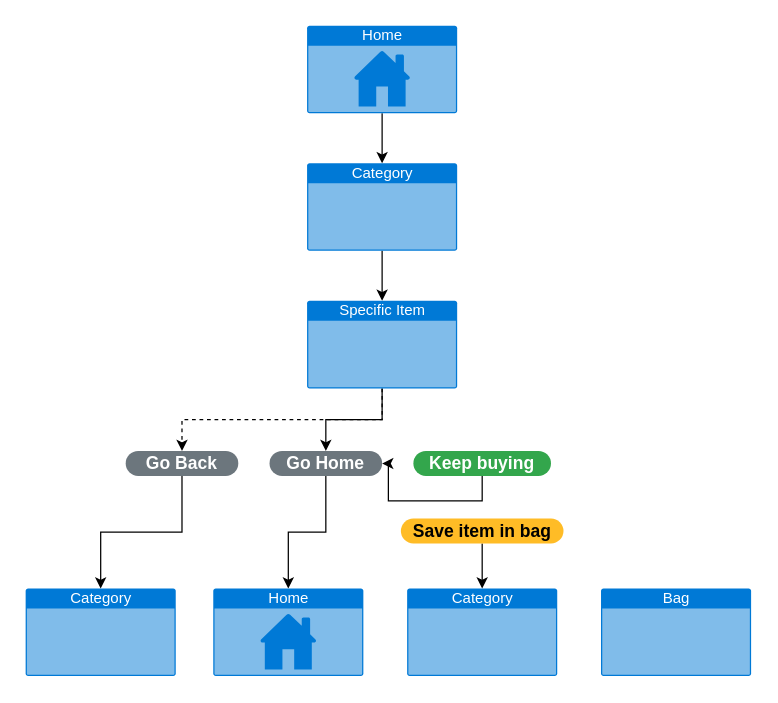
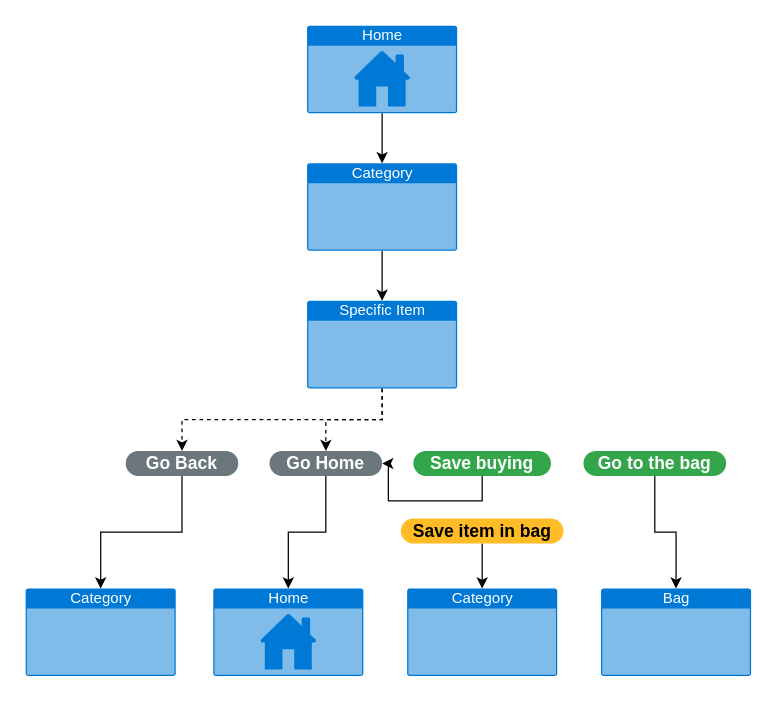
  <mxCell id="0" />
  <mxCell id="1" parent="0" />
  <mxCell id="2" style="edgeStyle=orthogonalEdgeStyle;rounded=0;orthogonalLoop=1;jettySize=auto;html=1;exitX=0.5;exitY=1;exitDx=0;exitDy=0;exitPerimeter=0;entryX=0.5;entryY=0;entryDx=0;entryDy=0;entryPerimeter=0;" parent="1" source="3" target="5" edge="1"><mxGeometry relative="1" as="geometry" /></mxCell>
  <mxCell id="3" value="Home" style="html=1;strokeColor=none;fillColor=#0079D6;labelPosition=center;verticalLabelPosition=middle;verticalAlign=top;align=center;fontSize=12;outlineConnect=0;spacingTop=-6;fontColor=#FFFFFF;shape=mxgraph.sitemap.home;" parent="1" vertex="1"><mxGeometry x="245" y="20" width="120" height="70" as="geometry" /></mxCell>
  <mxCell id="4" style="edgeStyle=orthogonalEdgeStyle;rounded=0;orthogonalLoop=1;jettySize=auto;html=1;exitX=0.5;exitY=1;exitDx=0;exitDy=0;exitPerimeter=0;entryX=0.5;entryY=0;entryDx=0;entryDy=0;entryPerimeter=0;" parent="1" source="5" target="8" edge="1"><mxGeometry relative="1" as="geometry" /></mxCell>
  <mxCell id="5" value="Category" style="html=1;strokeColor=none;fillColor=#0079D6;labelPosition=center;verticalLabelPosition=middle;verticalAlign=top;align=center;fontSize=12;outlineConnect=0;spacingTop=-6;fontColor=#FFFFFF;shape=mxgraph.sitemap.page;" parent="1" vertex="1"><mxGeometry x="245" y="130" width="120" height="70" as="geometry" /></mxCell>
  <mxCell id="6" style="edgeStyle=orthogonalEdgeStyle;rounded=0;orthogonalLoop=1;jettySize=auto;html=1;exitX=0.5;exitY=1;exitDx=0;exitDy=0;exitPerimeter=0;entryX=0.5;entryY=0;entryDx=0;entryDy=0;dashed=1;" parent="1" source="8" target="11" edge="1"><mxGeometry relative="1" as="geometry" /></mxCell>
- <mxCell id="7" style="edgeStyle=orthogonalEdgeStyle;rounded=0;orthogonalLoop=1;jettySize=auto;html=1;exitX=0.5;exitY=1;exitDx=0;exitDy=0;exitPerimeter=0;entryX=0.5;entryY=0;entryDx=0;entryDy=0;dashed=0;" parent="1" source="8" target="13" edge="1"><mxGeometry relative="1" as="geometry" /></mxCell>
+ <mxCell id="7" style="edgeStyle=orthogonalEdgeStyle;rounded=0;orthogonalLoop=1;jettySize=auto;html=1;exitX=0.5;exitY=1;exitDx=0;exitDy=0;exitPerimeter=0;entryX=0.5;entryY=0;entryDx=0;entryDy=0;dashed=1;" parent="1" source="8" target="13" edge="1"><mxGeometry relative="1" as="geometry" /></mxCell>
  <mxCell id="8" value="Specific Item" style="html=1;strokeColor=none;fillColor=#0079D6;labelPosition=center;verticalLabelPosition=middle;verticalAlign=top;align=center;fontSize=12;outlineConnect=0;spacingTop=-6;fontColor=#FFFFFF;shape=mxgraph.sitemap.page;" parent="1" vertex="1"><mxGeometry x="245" y="240" width="120" height="70" as="geometry" /></mxCell>
  <mxCell id="9" value="Category" style="html=1;strokeColor=none;fillColor=#0079D6;labelPosition=center;verticalLabelPosition=middle;verticalAlign=top;align=center;fontSize=12;outlineConnect=0;spacingTop=-6;fontColor=#FFFFFF;shape=mxgraph.sitemap.page;" parent="1" vertex="1"><mxGeometry x="20" y="470" width="120" height="70" as="geometry" /></mxCell>
  <mxCell id="10" style="edgeStyle=orthogonalEdgeStyle;rounded=0;orthogonalLoop=1;jettySize=auto;html=1;exitX=0.5;exitY=1;exitDx=0;exitDy=0;" parent="1" source="11" target="9" edge="1"><mxGeometry relative="1" as="geometry" /></mxCell>
  <mxCell id="11" value="Go Back" style="rounded=1;whiteSpace=wrap;html=1;arcSize=50;strokeColor=none;strokeWidth=1;fillColor=#6C767D;fontColor=#FFFFFF;whiteSpace=wrap;align=center;verticalAlign=middle;spacingLeft=0;fontStyle=1;fontSize=14;spacing=10;" parent="1" vertex="1"><mxGeometry x="100" y="360" width="90" height="20" as="geometry" /></mxCell>
  <mxCell id="12" style="edgeStyle=orthogonalEdgeStyle;rounded=0;orthogonalLoop=1;jettySize=auto;html=1;exitX=0.5;exitY=1;exitDx=0;exitDy=0;entryX=0.5;entryY=0;entryDx=0;entryDy=0;entryPerimeter=0;" parent="1" source="13" target="18" edge="1"><mxGeometry relative="1" as="geometry" /></mxCell>
  <mxCell id="13" value="Go Home" style="rounded=1;whiteSpace=wrap;html=1;arcSize=50;strokeColor=none;strokeWidth=1;fillColor=#6C767D;fontColor=#FFFFFF;whiteSpace=wrap;align=center;verticalAlign=middle;spacingLeft=0;fontStyle=1;fontSize=14;spacing=10;" parent="1" vertex="1"><mxGeometry x="215" y="360" width="90" height="20" as="geometry" /></mxCell>
  <mxCell id="14" style="edgeStyle=orthogonalEdgeStyle;rounded=0;orthogonalLoop=1;jettySize=auto;html=1;exitX=0.5;exitY=1;exitDx=0;exitDy=0;" parent="1" source="15" target="13" edge="1"><mxGeometry relative="1" as="geometry" /></mxCell>
- <mxCell id="15" value="Keep buying" style="rounded=1;whiteSpace=wrap;html=1;arcSize=50;strokeColor=none;strokeWidth=1;fillColor=#33A64C;fontColor=#FFFFFF;whiteSpace=wrap;align=center;verticalAlign=middle;spacingLeft=0;fontStyle=1;fontSize=14;spacing=10;" parent="1" vertex="1"><mxGeometry x="330" y="360" width="110" height="20" as="geometry" /></mxCell>
+ <mxCell id="15" value="Save buying" style="rounded=1;whiteSpace=wrap;html=1;arcSize=50;strokeColor=none;strokeWidth=1;fillColor=#33A64C;fontColor=#FFFFFF;whiteSpace=wrap;align=center;verticalAlign=middle;spacingLeft=0;fontStyle=1;fontSize=14;spacing=10;" parent="1" vertex="1"><mxGeometry x="330" y="360" width="110" height="20" as="geometry" /></mxCell>
+ <mxCell id="16" style="edgeStyle=orthogonalEdgeStyle;rounded=0;orthogonalLoop=1;jettySize=auto;html=1;exitX=0.5;exitY=1;exitDx=0;exitDy=0;entryX=0.5;entryY=0;entryDx=0;entryDy=0;entryPerimeter=0;" parent="1" source="17" target="20" edge="1"><mxGeometry relative="1" as="geometry" /></mxCell>
+ <mxCell id="17" value="Go to the bag" style="rounded=1;whiteSpace=wrap;html=1;arcSize=50;strokeColor=none;strokeWidth=1;fillColor=#33A64C;fontColor=#FFFFFF;whiteSpace=wrap;align=center;verticalAlign=middle;spacingLeft=0;fontStyle=1;fontSize=14;spacing=10;" parent="1" vertex="1"><mxGeometry x="466" y="360" width="114" height="20" as="geometry" /></mxCell>
  <mxCell id="18" value="Home" style="html=1;strokeColor=none;fillColor=#0079D6;labelPosition=center;verticalLabelPosition=middle;verticalAlign=top;align=center;fontSize=12;outlineConnect=0;spacingTop=-6;fontColor=#FFFFFF;shape=mxgraph.sitemap.home;" parent="1" vertex="1"><mxGeometry x="170" y="470" width="120" height="70" as="geometry" /></mxCell>
  <mxCell id="19" value="Category" style="html=1;strokeColor=none;fillColor=#0079D6;labelPosition=center;verticalLabelPosition=middle;verticalAlign=top;align=center;fontSize=12;outlineConnect=0;spacingTop=-6;fontColor=#FFFFFF;shape=mxgraph.sitemap.page;" parent="1" vertex="1"><mxGeometry x="325" y="470" width="120" height="70" as="geometry" /></mxCell>
  <mxCell id="20" value="Bag" style="html=1;strokeColor=none;fillColor=#0079D6;labelPosition=center;verticalLabelPosition=middle;verticalAlign=top;align=center;fontSize=12;outlineConnect=0;spacingTop=-6;fontColor=#FFFFFF;shape=mxgraph.sitemap.page;" parent="1" vertex="1"><mxGeometry x="480" y="470" width="120" height="70" as="geometry" /></mxCell>
  <mxCell id="21" style="edgeStyle=orthogonalEdgeStyle;rounded=0;orthogonalLoop=1;jettySize=auto;html=1;exitX=0.5;exitY=1;exitDx=0;exitDy=0;entryX=0.5;entryY=0;entryDx=0;entryDy=0;entryPerimeter=0;" parent="1" source="22" target="19" edge="1"><mxGeometry relative="1" as="geometry" /></mxCell>
  <mxCell id="22" value="Save item in bag" style="rounded=1;whiteSpace=wrap;html=1;arcSize=50;strokeColor=none;strokeWidth=1;fillColor=#FFBC26;fontColor=#000000;whiteSpace=wrap;align=left;verticalAlign=middle;spacingLeft=0;fontStyle=1;fontSize=14;spacing=10;" parent="1" vertex="1"><mxGeometry x="320" y="414" width="130" height="20" as="geometry" /></mxCell>
